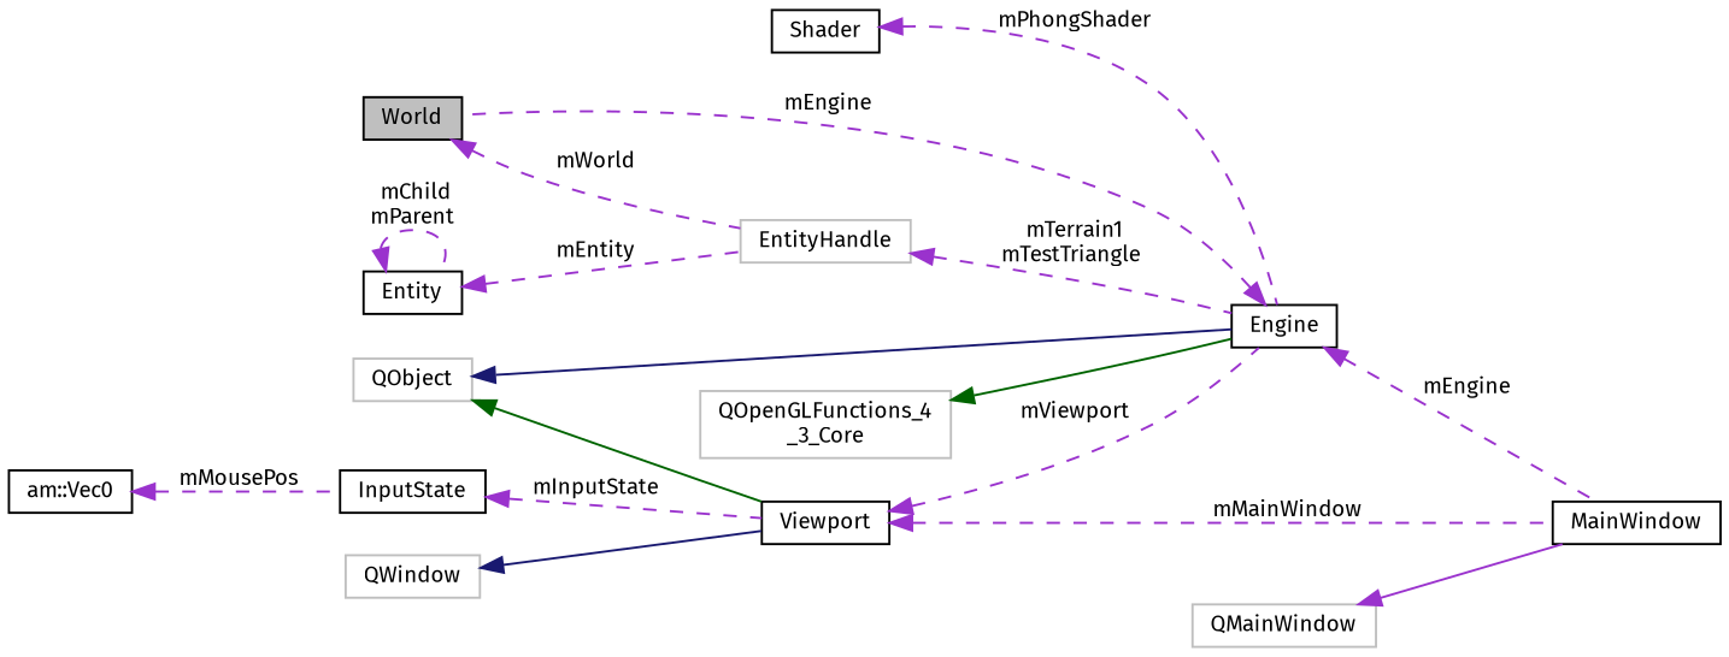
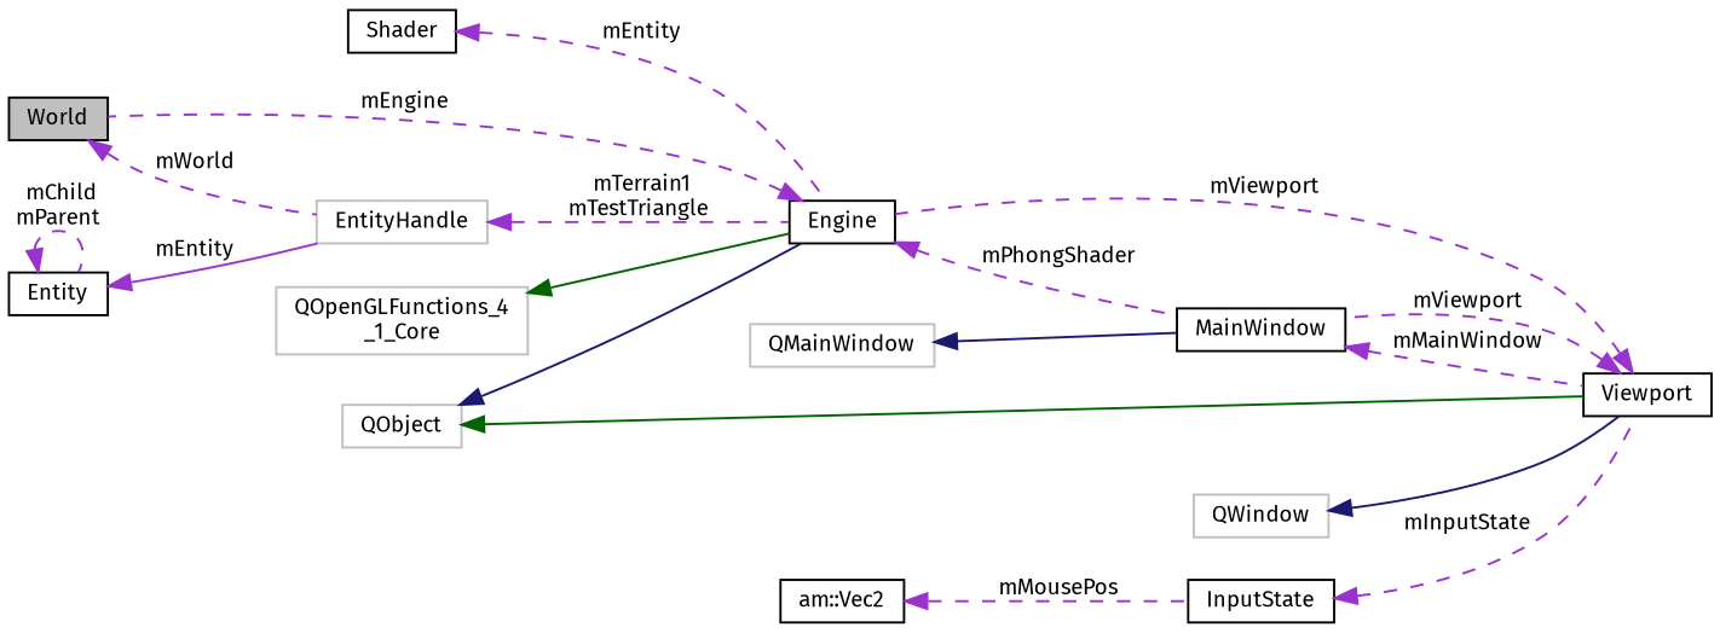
  digraph {
    fontname="Fira Sans"
    rankdir=LR
    node [color=black fillcolor=white fontname="Fira Sans" fontsize=10 shape=record style=filled]
    edge [color=darkorchid3 dir=back fontname="Fira Sans" fontsize=10 labelfontname=Helvetica labelfontsize=10 style=dashed]
    n1 [fillcolor=grey75 fontcolor=black height=0.2 label=World width=0.4]
    n2 [color=grey75 height=0.2 label=EntityHandle width=0.4]
    n3 [height=0.2 label=Engine width=0.4]
    n4 [height=0.2 label=MainWindow width=0.4]
    n5 [height=0.2 label=Viewport width=0.4]
    n6 [color=grey75 height=0.2 label=QObject width=0.4]
-   n7 [color=grey75 height=0.2 label="QOpenGLFunctions_4\l_3_Core" width=0.4]
+   n7 [color=grey75 height=0.2 label="QOpenGLFunctions_4\l_1_Core" width=0.4]
    n8 [height=0.2 label=Entity width=0.4]
    n9 [height=0.2 label=Shader width=0.4]
    n10 [color=grey75 height=0.2 label=QWindow width=0.4]
    n11 [height=0.2 label=InputState width=0.4]
-   n12 [height=0.2 label="am::Vec0" width=0.4]
+   n12 [height=0.2 label="am::Vec2" width=0.4]
    n13 [color=grey75 height=0.2 label=QMainWindow width=0.4]
    n1 -> n2 [label=" mWorld"]
    n2 -> n3 [label=" mTerrain1\nmTestTriangle"]
    n3 -> n1 [label=" mEngine"]
-   n3 -> n4 [label=" mEngine"]
+   n3 -> n4 [label=" mPhongShader"]
+   n4 -> n5 [label=" mMainWindow"]
    n5 -> n3 [label=" mViewport"]
-   n5 -> n4 [label=" mMainWindow"]
+   n5 -> n4 [label=" mViewport"]
    n6 -> n3 [color=midnightblue style=solid]
    n6 -> n5 [color=darkgreen style=solid]
    n7 -> n3 [color=darkgreen style=solid]
-   n8 -> n2 [label=" mEntity"]
+   n8 -> n2 [label=" mEntity" style=solid]
    n8 -> n8 [label=" mChild\nmParent"]
-   n9 -> n3 [label=" mPhongShader"]
+   n9 -> n3 [label=" mEntity"]
    n10 -> n5 [color=midnightblue style=solid]
    n11 -> n5 [label=" mInputState"]
    n12 -> n11 [label=" mMousePos"]
-   n13 -> n4 [style=solid]
+   n13 -> n4 [color=midnightblue style=solid]
  }
